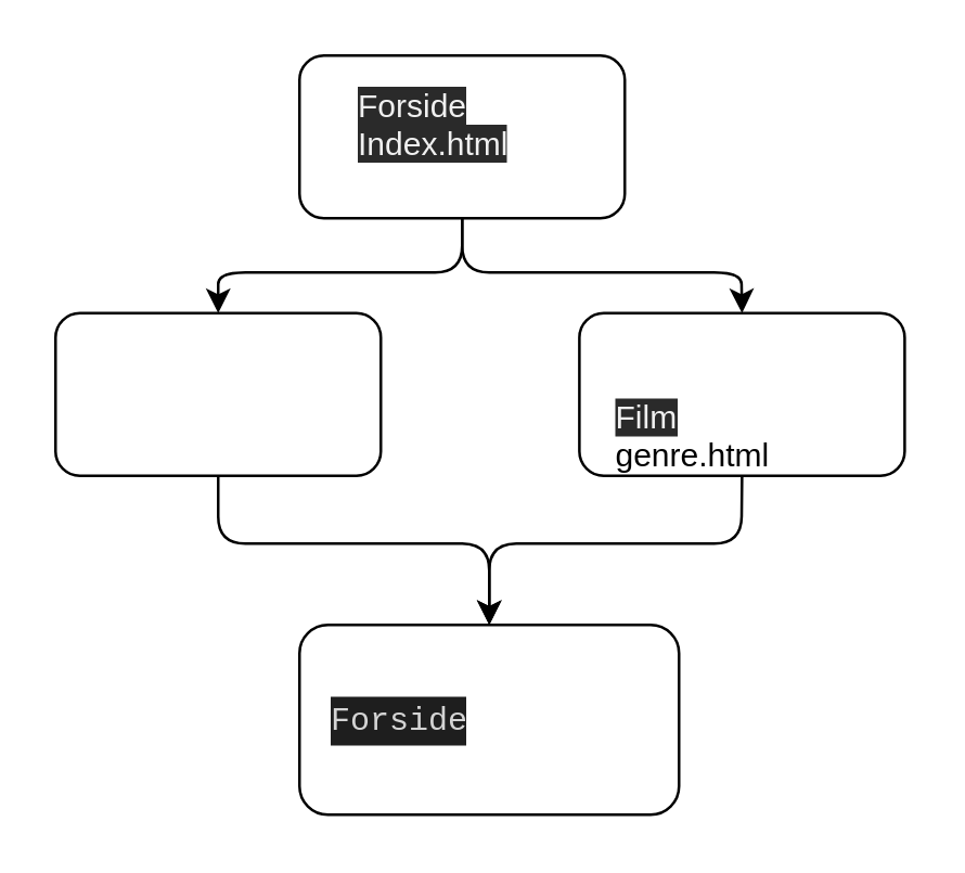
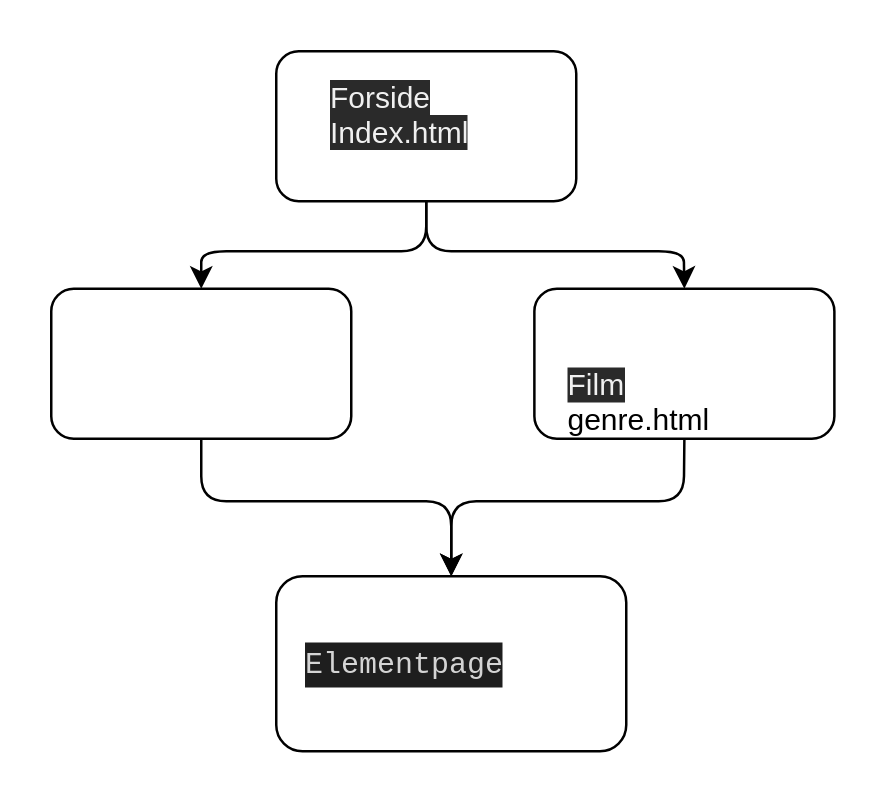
  <mxCell id="0" />
  <mxCell id="1" parent="0" />
  <mxCell id="2" value="" style="rounded=1;whiteSpace=wrap;html=1;" parent="1" vertex="1"><mxGeometry x="110" y="20" width="120" height="60" as="geometry" /></mxCell>
  <mxCell id="3" value="" style="rounded=1;whiteSpace=wrap;html=1;" parent="1" vertex="1"><mxGeometry x="20" y="115" width="120" height="60" as="geometry" /></mxCell>
  <mxCell id="4" value="" style="rounded=1;whiteSpace=wrap;html=1;" parent="1" vertex="1"><mxGeometry x="213.25" y="115" width="120" height="60" as="geometry" /></mxCell>
  <mxCell id="5" value="" style="endArrow=classic;html=1;exitX=0.5;exitY=1;exitDx=0;exitDy=0;entryX=0.5;entryY=0;entryDx=0;entryDy=0;" parent="1" source="2" target="4" edge="1"><mxGeometry width="50" height="50" relative="1" as="geometry"><mxPoint x="-10" y="210" as="sourcePoint" /><mxPoint x="40" y="160" as="targetPoint" /><Array as="points"><mxPoint x="170" y="100" /><mxPoint x="273" y="100" /></Array></mxGeometry></mxCell>
  <mxCell id="6" value="" style="endArrow=classic;html=1;exitX=0.5;exitY=1;exitDx=0;exitDy=0;entryX=0.5;entryY=0;entryDx=0;entryDy=0;" parent="1" source="2" target="3" edge="1"><mxGeometry width="50" height="50" relative="1" as="geometry"><mxPoint x="-100" y="210" as="sourcePoint" /><mxPoint x="-50" y="160" as="targetPoint" /><Array as="points"><mxPoint x="170" y="100" /><mxPoint x="80" y="100" /></Array></mxGeometry></mxCell>
  <mxCell id="7" value="&lt;span style=&quot;color: rgb(240 , 240 , 240) ; font-family: &amp;quot;helvetica&amp;quot; ; font-size: 12px ; font-style: normal ; font-weight: 400 ; letter-spacing: normal ; text-align: left ; text-indent: 0px ; text-transform: none ; word-spacing: 0px ; background-color: rgb(42 , 42 , 42) ; display: inline ; float: none&quot;&gt;Forside&lt;br&gt;Index.html&lt;br&gt;&lt;/span&gt;" style="text;whiteSpace=wrap;html=1;" parent="1" vertex="1"><mxGeometry x="130" y="25" width="50" height="30" as="geometry" /></mxCell>
  <mxCell id="8" value="&lt;span style=&quot;color: rgb(240 , 240 , 240) ; font-family: &amp;quot;helvetica&amp;quot; ; font-size: 12px ; font-style: normal ; font-weight: 400 ; letter-spacing: normal ; text-align: left ; text-indent: 0px ; text-transform: none ; word-spacing: 0px ; background-color: rgb(42 , 42 , 42) ; display: inline ; float: none&quot;&gt;Film&lt;/span&gt;&lt;span style=&quot;font-family: helvetica;&quot;&gt;&amp;nbsp;&lt;br&gt;genre.html&lt;/span&gt;" style="text;whiteSpace=wrap;html=1;" parent="1" vertex="1"><mxGeometry x="224.5" y="140" width="67.5" height="30" as="geometry" /></mxCell>
  <mxCell id="9" value="" style="rounded=1;whiteSpace=wrap;html=1;" parent="1" vertex="1"><mxGeometry x="110" y="230" width="140" height="70" as="geometry" /></mxCell>
  <mxCell id="10" value="" style="endArrow=classic;html=1;entryX=0.5;entryY=0;entryDx=0;entryDy=0;exitX=0.5;exitY=1;exitDx=0;exitDy=0;" parent="1" target="9" edge="1" source="3"><mxGeometry width="50" height="50" relative="1" as="geometry"><mxPoint x="20" y="180" as="sourcePoint" /><mxPoint x="120" y="220" as="targetPoint" /><Array as="points"><mxPoint x="80" y="200" /><mxPoint x="180" y="200" /></Array></mxGeometry></mxCell>
- <mxCell id="11" value="&lt;div style=&quot;color: rgb(212 , 212 , 212) ; background-color: rgb(30 , 30 , 30) ; font-family: &amp;quot;menlo&amp;quot; , &amp;quot;monaco&amp;quot; , &amp;quot;courier new&amp;quot; , monospace ; font-weight: normal ; font-size: 12px ; line-height: 18px&quot;&gt;&lt;div&gt;&lt;span style=&quot;color: #d4d4d4&quot;&gt;Forside&lt;/span&gt;&lt;/div&gt;&lt;/div&gt;" style="text;whiteSpace=wrap;html=1;" parent="1" vertex="1"><mxGeometry x="120" y="250" width="130" height="30" as="geometry" /></mxCell>
+ <mxCell id="11" value="&lt;div style=&quot;color: rgb(212 , 212 , 212) ; background-color: rgb(30 , 30 , 30) ; font-family: &amp;quot;menlo&amp;quot; , &amp;quot;monaco&amp;quot; , &amp;quot;courier new&amp;quot; , monospace ; font-weight: normal ; font-size: 12px ; line-height: 18px&quot;&gt;&lt;div&gt;&lt;span style=&quot;color: #d4d4d4&quot;&gt;Elementpage&lt;/span&gt;&lt;/div&gt;&lt;/div&gt;" style="text;whiteSpace=wrap;html=1;" parent="1" vertex="1"><mxGeometry x="120" y="250" width="130" height="30" as="geometry" /></mxCell>
  <mxCell id="12" value="" style="endArrow=classic;html=1;entryX=0.5;entryY=0;entryDx=0;entryDy=0;exitX=0.5;exitY=1;exitDx=0;exitDy=0;" edge="1" parent="1" source="4" target="9"><mxGeometry width="50" height="50" relative="1" as="geometry"><mxPoint x="30" y="190" as="sourcePoint" /><mxPoint x="190" y="240" as="targetPoint" /><Array as="points"><mxPoint x="273" y="200" /><mxPoint x="180" y="200" /></Array></mxGeometry></mxCell>
